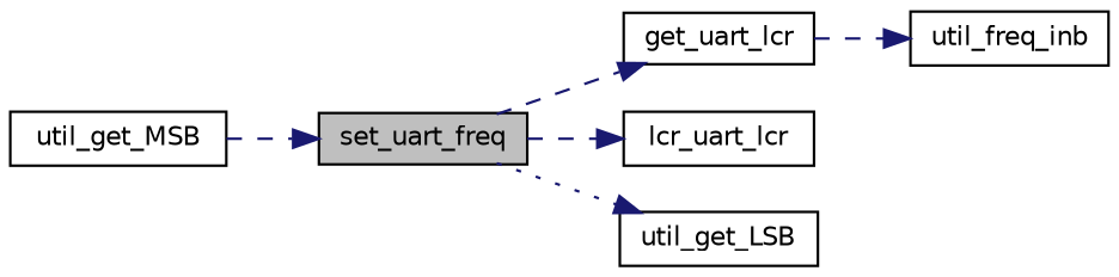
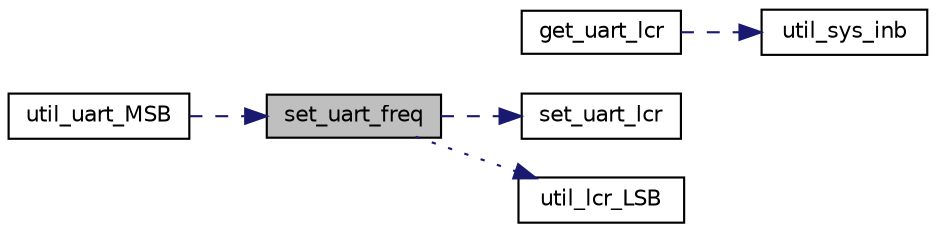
  digraph {
    rankdir=LR
    node [color=black fillcolor=white fontname=Helvetica fontsize=10 shape=record style=filled]
    edge [color=midnightblue fontname=Helvetica fontsize=10 labelfontname=Helvetica labelfontsize=10 style=dashed]
    n1 [fillcolor=grey75 fontcolor=black height=0.2 label=set_uart_freq width=0.4]
    n2 [height=0.2 label=get_uart_lcr width=0.4]
-   n3 [height=0.2 label=lcr_uart_lcr width=0.4]
-   n4 [height=0.2 label=util_get_LSB width=0.4]
-   n5 [height=0.2 label=util_freq_inb width=0.4]
-   n6 [height=0.2 label=util_get_MSB width=0.4]
-   n1 -> n2
+   n3 [height=0.2 label=set_uart_lcr width=0.4]
+   n4 [height=0.2 label=util_lcr_LSB width=0.4]
+   n5 [height=0.2 label=util_sys_inb width=0.4]
+   n6 [height=0.2 label=util_uart_MSB width=0.4]
    n1 -> n3
    n1 -> n4 [style=dotted]
    n2 -> n5
    n6 -> n1
  }
